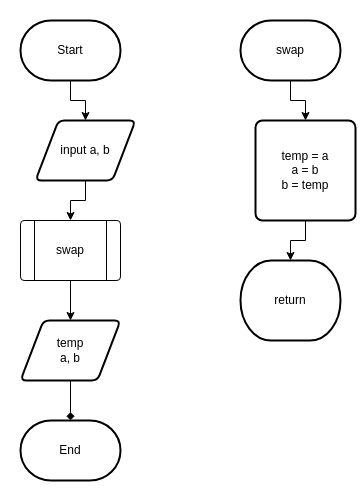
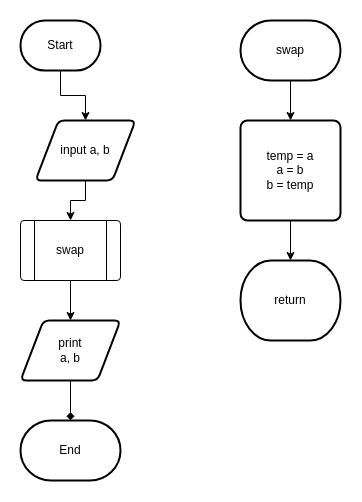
  <mxCell id="0" />
  <mxCell id="1" parent="0" />
  <mxCell id="2" value="" style="edgeStyle=orthogonalEdgeStyle;rounded=0;orthogonalLoop=1;jettySize=auto;html=1;" edge="1" parent="1" source="3" target="6"><mxGeometry relative="1" as="geometry" /></mxCell>
- <mxCell id="3" value="Start" style="strokeWidth=2;html=1;shape=mxgraph.flowchart.terminator;whiteSpace=wrap;" vertex="1" parent="1"><mxGeometry x="20" y="20" width="100" height="60" as="geometry" /></mxCell>
+ <mxCell id="3" value="Start" style="strokeWidth=2;html=1;shape=mxgraph.flowchart.terminator;whiteSpace=wrap;" vertex="1" parent="1"><mxGeometry x="20" y="20" width="80" height="50" as="geometry" /></mxCell>
  <mxCell id="4" value="End" style="strokeWidth=2;html=1;shape=mxgraph.flowchart.terminator;whiteSpace=wrap;" vertex="1" parent="1"><mxGeometry x="20" y="420" width="100" height="60" as="geometry" /></mxCell>
  <mxCell id="5" value="" style="edgeStyle=orthogonalEdgeStyle;rounded=0;orthogonalLoop=1;jettySize=auto;html=1;" edge="1" parent="1" source="6" target="8"><mxGeometry relative="1" as="geometry" /></mxCell>
  <mxCell id="6" value="input a, b" style="shape=parallelogram;html=1;strokeWidth=2;perimeter=parallelogramPerimeter;whiteSpace=wrap;rounded=1;arcSize=12;size=0.23;" vertex="1" parent="1"><mxGeometry x="35" y="120" width="100" height="60" as="geometry" /></mxCell>
  <mxCell id="7" value="" style="edgeStyle=orthogonalEdgeStyle;rounded=0;orthogonalLoop=1;jettySize=auto;html=1;" edge="1" parent="1" source="8" target="15"><mxGeometry relative="1" as="geometry" /></mxCell>
  <mxCell id="8" value="swap" style="verticalLabelPosition=middle;verticalAlign=middle;html=1;shape=process;whiteSpace=wrap;rounded=1;size=0.14;arcSize=6;labelPosition=center;align=center;" vertex="1" parent="1"><mxGeometry x="20" y="220" width="100" height="60" as="geometry" /></mxCell>
  <mxCell id="9" value="" style="edgeStyle=orthogonalEdgeStyle;rounded=0;orthogonalLoop=1;jettySize=auto;html=1;" edge="1" parent="1" source="10" target="12"><mxGeometry relative="1" as="geometry" /></mxCell>
  <mxCell id="10" value="swap" style="strokeWidth=2;html=1;shape=mxgraph.flowchart.terminator;whiteSpace=wrap;" vertex="1" parent="1"><mxGeometry x="240" y="20" width="100" height="60" as="geometry" /></mxCell>
  <mxCell id="11" value="" style="edgeStyle=orthogonalEdgeStyle;rounded=0;orthogonalLoop=1;jettySize=auto;html=1;" edge="1" parent="1" source="12" target="13"><mxGeometry relative="1" as="geometry" /></mxCell>
- <mxCell id="12" value="&lt;div&gt;temp = a&lt;/div&gt;&lt;div&gt;a = b&lt;/div&gt;&lt;div&gt;b = temp&lt;br&gt;&lt;/div&gt;" style="rounded=1;whiteSpace=wrap;html=1;absoluteArcSize=1;arcSize=14;strokeWidth=2;" vertex="1" parent="1"><mxGeometry x="255" y="120" width="100" height="100" as="geometry" /></mxCell>
+ <mxCell id="12" value="&lt;div&gt;temp = a&lt;/div&gt;&lt;div&gt;a = b&lt;/div&gt;&lt;div&gt;b = temp&lt;br&gt;&lt;/div&gt;" style="rounded=1;whiteSpace=wrap;html=1;absoluteArcSize=1;arcSize=14;strokeWidth=2;" vertex="1" parent="1"><mxGeometry x="240" y="120" width="100" height="100" as="geometry" /></mxCell>
  <mxCell id="13" value="return" style="strokeWidth=2;html=1;shape=mxgraph.flowchart.terminator;whiteSpace=wrap;" vertex="1" parent="1"><mxGeometry x="240" y="260" width="100" height="80" as="geometry" /></mxCell>
  <mxCell id="14" value="" style="edgeStyle=orthogonalEdgeStyle;rounded=0;orthogonalLoop=1;jettySize=auto;html=1;endArrow=diamond;" edge="1" parent="1" source="15" target="4"><mxGeometry relative="1" as="geometry" /></mxCell>
- <mxCell id="15" value="&lt;div&gt;temp&lt;/div&gt;&lt;div&gt;a, b&lt;br&gt;&lt;/div&gt;" style="shape=parallelogram;html=1;strokeWidth=2;perimeter=parallelogramPerimeter;whiteSpace=wrap;rounded=1;arcSize=12;size=0.23;" vertex="1" parent="1"><mxGeometry x="20" y="320" width="100" height="60" as="geometry" /></mxCell>
+ <mxCell id="15" value="&lt;div&gt;print&lt;/div&gt;&lt;div&gt;a, b&lt;br&gt;&lt;/div&gt;" style="shape=parallelogram;html=1;strokeWidth=2;perimeter=parallelogramPerimeter;whiteSpace=wrap;rounded=1;arcSize=12;size=0.23;" vertex="1" parent="1"><mxGeometry x="20" y="320" width="100" height="60" as="geometry" /></mxCell>
